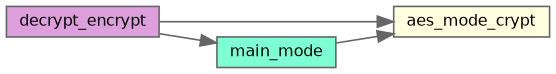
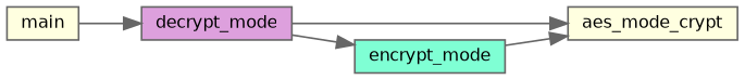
  digraph {
    rankdir=RL
    node [color=grey40 fillcolor=lightyellow fontname=Helvetica fontsize=10 shape=box style=filled]
    edge [color=gray40 dir=back fontname=Helvetica fontsize=10 labelfontname=Helvetica labelfontsize=10 style=solid]
    n1 [color=gray40 fontcolor=black height=0.2 label=aes_mode_crypt width=0.4]
-   n2 [fillcolor=plum height=0.2 label=decrypt_encrypt width=0.4]
-   n3 [fillcolor=aquamarine height=0.2 label=main_mode width=0.4]
+   n2 [fillcolor=plum height=0.2 label=decrypt_mode width=0.4]
+   n3 [fillcolor=aquamarine height=0.2 label=encrypt_mode width=0.4]
+   n4 [height=0.2 label=main width=0.4]
    n1 -> n2
    n1 -> n3
+   n2 -> n4
    n3 -> n2
  }
